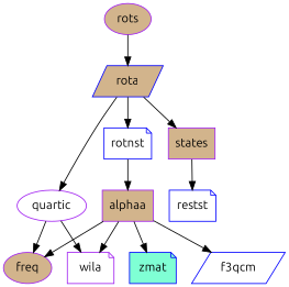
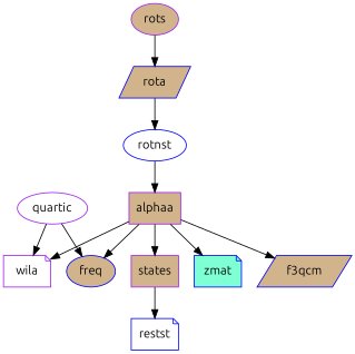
  digraph {
    fontname=Ubuntu
    node [color=purple fillcolor=tan fontname=Ubuntu shape=ellipse style=filled]
    edge [fontname=Ubuntu]
    rota [color=blue shape=parallelogram]
    rots
-   rotnst [color=blue fillcolor=white shape=note]
+   rotnst [color=blue fillcolor=white]
    states [shape=box]
    quartic [fillcolor=white]
    alphaa [shape=box]
    restst [color=blue fillcolor=white shape=note]
-   freq
+   freq [color=blue]
    wila [fillcolor=white shape=note]
    zmat [color=blue fillcolor=aquamarine shape=note]
-   f3qcm [color=blue fillcolor=white shape=parallelogram]
+   f3qcm [color=blue shape=parallelogram]
    rota -> rotnst
-   rota -> states
-   rota -> quartic
+   alphaa -> states
    rots -> rota
    rotnst -> alphaa
    states -> restst
    quartic -> freq
    quartic -> wila
    alphaa -> freq
    alphaa -> wila
    alphaa -> zmat
    alphaa -> f3qcm
  }
